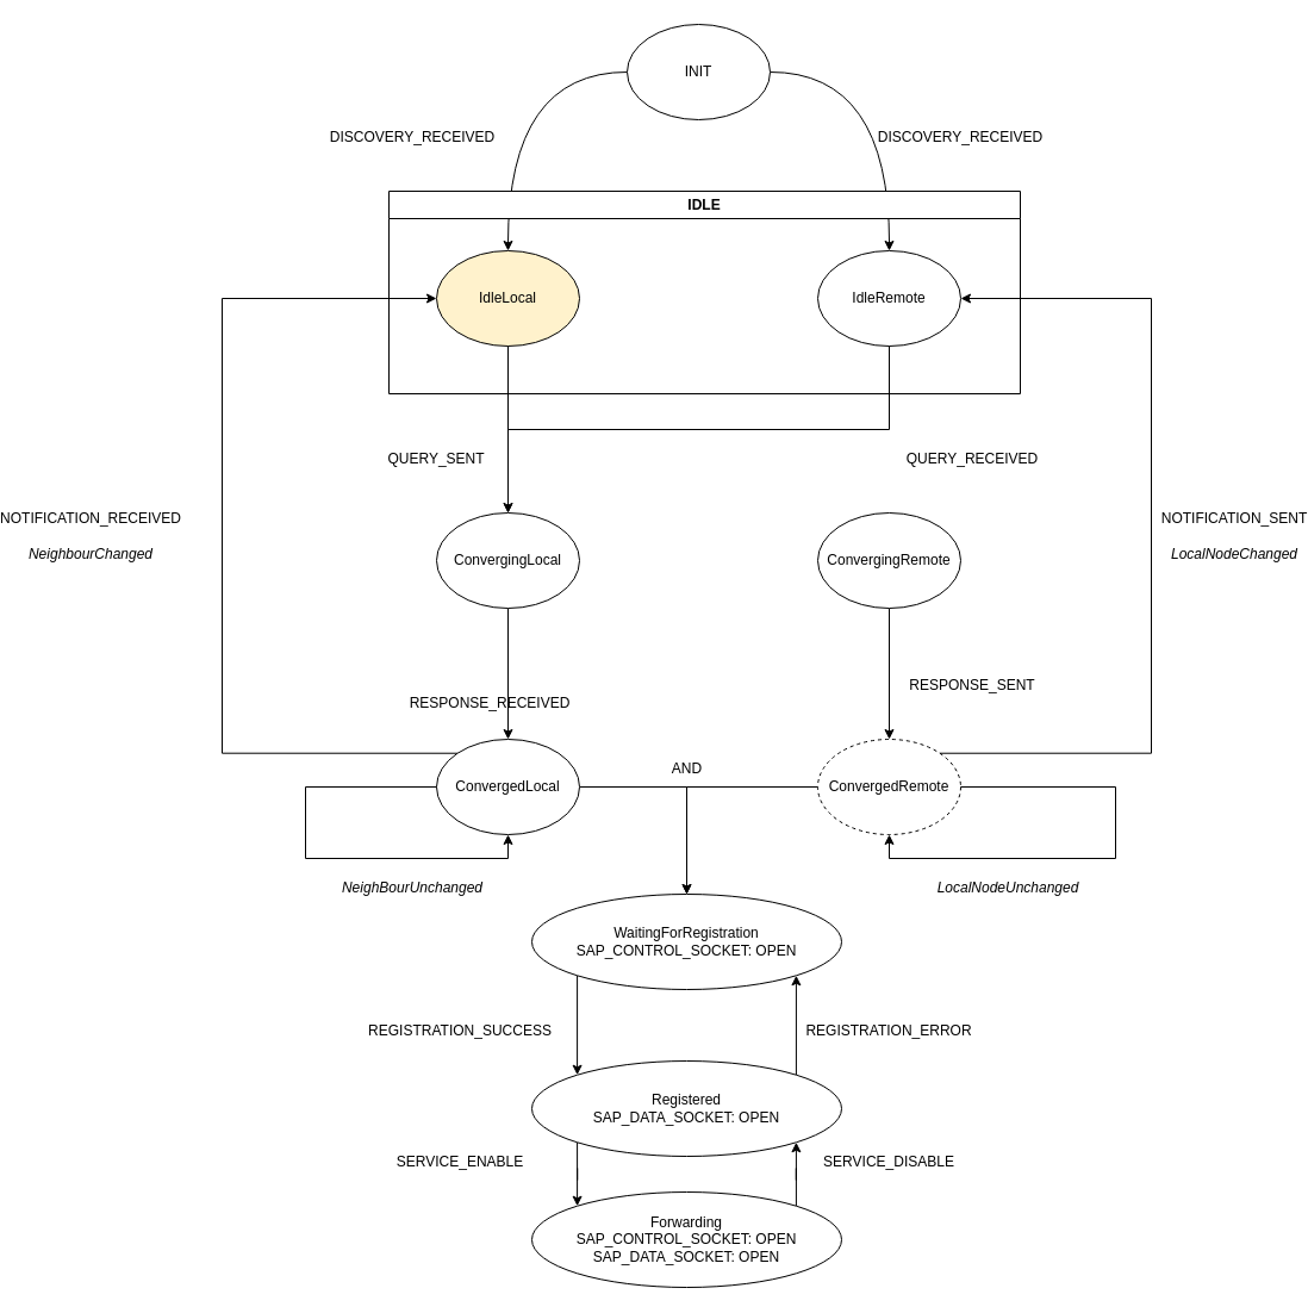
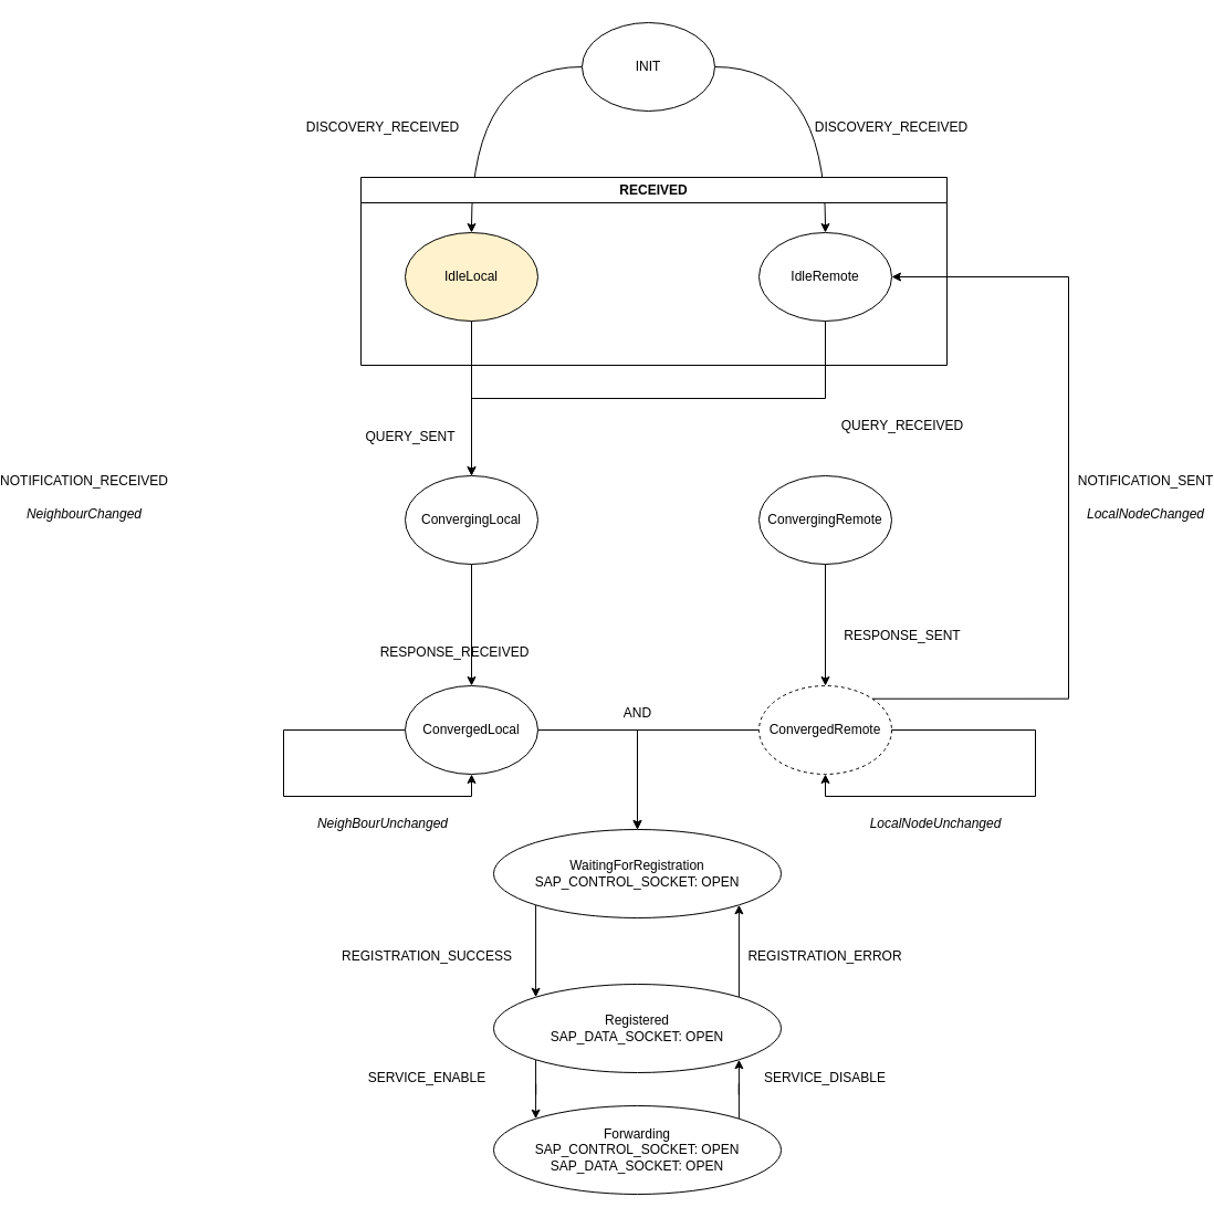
  <mxCell id="0" />
  <mxCell id="1" parent="0" />
  <mxCell id="2" style="edgeStyle=orthogonalEdgeStyle;rounded=0;orthogonalLoop=1;jettySize=auto;html=1;entryX=0.5;entryY=0;entryDx=0;entryDy=0;curved=1;" edge="1" parent="1" source="4" target="6"><mxGeometry relative="1" as="geometry" /></mxCell>
  <mxCell id="3" style="edgeStyle=orthogonalEdgeStyle;rounded=0;orthogonalLoop=1;jettySize=auto;html=1;exitX=1;exitY=0.5;exitDx=0;exitDy=0;entryX=0.5;entryY=0;entryDx=0;entryDy=0;curved=1;" edge="1" parent="1" source="4" target="7"><mxGeometry relative="1" as="geometry" /></mxCell>
  <mxCell id="4" value="INIT" style="ellipse;whiteSpace=wrap;html=1;" vertex="1" parent="1"><mxGeometry x="500" y="20" width="120" height="80" as="geometry" /></mxCell>
- <mxCell id="5" value="IDLE" style="swimlane;whiteSpace=wrap;html=1;" vertex="1" parent="1"><mxGeometry x="300" y="160" width="530" height="170" as="geometry" /></mxCell>
+ <mxCell id="5" value="RECEIVED" style="swimlane;whiteSpace=wrap;html=1;" vertex="1" parent="1"><mxGeometry x="300" y="160" width="530" height="170" as="geometry" /></mxCell>
  <mxCell id="6" value="IdleLocal" style="ellipse;whiteSpace=wrap;html=1;fillColor=#fff2cc;" vertex="1" parent="5"><mxGeometry x="40" y="50" width="120" height="80" as="geometry" /></mxCell>
  <mxCell id="7" value="IdleRemote" style="ellipse;whiteSpace=wrap;html=1;" vertex="1" parent="5"><mxGeometry x="360" y="50" width="120" height="80" as="geometry" /></mxCell>
  <mxCell id="8" value="DISCOVERY_RECEIVED" style="text;html=1;align=center;verticalAlign=middle;whiteSpace=wrap;rounded=0;" vertex="1" parent="1"><mxGeometry x="750" y="100" width="60" height="30" as="geometry" /></mxCell>
  <mxCell id="9" value="DISCOVERY_RECEIVED" style="text;html=1;align=center;verticalAlign=middle;whiteSpace=wrap;rounded=0;" vertex="1" parent="1"><mxGeometry x="290" y="100" width="60" height="30" as="geometry" /></mxCell>
  <mxCell id="10" style="edgeStyle=orthogonalEdgeStyle;rounded=0;orthogonalLoop=1;jettySize=auto;html=1;exitX=0.5;exitY=1;exitDx=0;exitDy=0;" edge="1" parent="1" source="11" target="20"><mxGeometry relative="1" as="geometry" /></mxCell>
  <mxCell id="11" value="ConvergingLocal" style="ellipse;whiteSpace=wrap;html=1;" vertex="1" parent="1"><mxGeometry x="340" y="430" width="120" height="80" as="geometry" /></mxCell>
  <mxCell id="12" style="edgeStyle=orthogonalEdgeStyle;rounded=0;orthogonalLoop=1;jettySize=auto;html=1;exitX=0.5;exitY=1;exitDx=0;exitDy=0;" edge="1" parent="1" source="13" target="23"><mxGeometry relative="1" as="geometry" /></mxCell>
  <mxCell id="13" value="ConvergingRemote" style="ellipse;whiteSpace=wrap;html=1;" vertex="1" parent="1"><mxGeometry x="660" y="430" width="120" height="80" as="geometry" /></mxCell>
  <mxCell id="14" style="edgeStyle=orthogonalEdgeStyle;rounded=0;orthogonalLoop=1;jettySize=auto;html=1;exitX=0.5;exitY=1;exitDx=0;exitDy=0;endArrow=open;" edge="1" parent="1" source="6" target="11"><mxGeometry relative="1" as="geometry" /></mxCell>
  <mxCell id="15" style="edgeStyle=orthogonalEdgeStyle;rounded=0;orthogonalLoop=1;jettySize=auto;html=1;exitX=0.5;exitY=1;exitDx=0;exitDy=0;" edge="1" parent="1" source="7" target="11"><mxGeometry relative="1" as="geometry" /></mxCell>
- <mxCell id="16" value="QUERY_SENT" style="text;html=1;align=center;verticalAlign=middle;whiteSpace=wrap;rounded=0;" vertex="1" parent="1"><mxGeometry x="310" y="370" width="60" height="30" as="geometry" /></mxCell>
+ <mxCell id="16" value="QUERY_SENT" style="text;html=1;align=center;verticalAlign=middle;whiteSpace=wrap;rounded=0;" vertex="1" parent="1"><mxGeometry x="315" y="380" width="60" height="30" as="geometry" /></mxCell>
  <mxCell id="17" value="QUERY_RECEIVED" style="text;html=1;align=center;verticalAlign=middle;whiteSpace=wrap;rounded=0;" vertex="1" parent="1"><mxGeometry x="760" y="370" width="60" height="30" as="geometry" /></mxCell>
- <mxCell id="18" style="edgeStyle=orthogonalEdgeStyle;rounded=0;orthogonalLoop=1;jettySize=auto;html=1;exitX=0;exitY=0;exitDx=0;exitDy=0;entryX=0;entryY=0.5;entryDx=0;entryDy=0;" edge="1" parent="1" source="20" target="6"><mxGeometry relative="1" as="geometry"><Array as="points"><mxPoint x="160" y="632" /><mxPoint x="160" y="250" /></Array></mxGeometry></mxCell>
  <mxCell id="19" style="edgeStyle=orthogonalEdgeStyle;rounded=0;orthogonalLoop=1;jettySize=auto;html=1;exitX=1;exitY=0.5;exitDx=0;exitDy=0;" edge="1" parent="1" source="20" target="35"><mxGeometry relative="1" as="geometry" /></mxCell>
  <mxCell id="20" value="ConvergedLocal" style="ellipse;whiteSpace=wrap;html=1;" vertex="1" parent="1"><mxGeometry x="340" y="620" width="120" height="80" as="geometry" /></mxCell>
  <mxCell id="21" style="edgeStyle=orthogonalEdgeStyle;rounded=0;orthogonalLoop=1;jettySize=auto;html=1;exitX=1;exitY=0;exitDx=0;exitDy=0;entryX=1;entryY=0.5;entryDx=0;entryDy=0;" edge="1" parent="1" source="23" target="7"><mxGeometry relative="1" as="geometry"><Array as="points"><mxPoint x="940" y="632" /><mxPoint x="940" y="250" /></Array></mxGeometry></mxCell>
  <mxCell id="22" style="edgeStyle=orthogonalEdgeStyle;rounded=0;orthogonalLoop=1;jettySize=auto;html=1;exitX=0;exitY=0.5;exitDx=0;exitDy=0;entryX=0.5;entryY=0;entryDx=0;entryDy=0;" edge="1" parent="1" source="23" target="35"><mxGeometry relative="1" as="geometry"><mxPoint x="550" y="830" as="targetPoint" /><Array as="points"><mxPoint x="550" y="660" /></Array></mxGeometry></mxCell>
  <mxCell id="23" value="ConvergedRemote" style="ellipse;whiteSpace=wrap;html=1;dashed=1;" vertex="1" parent="1"><mxGeometry x="660" y="620" width="120" height="80" as="geometry" /></mxCell>
  <mxCell id="24" value="RESPONSE_SENT" style="text;html=1;align=center;verticalAlign=middle;whiteSpace=wrap;rounded=0;" vertex="1" parent="1"><mxGeometry x="760" y="560" width="60" height="30" as="geometry" /></mxCell>
  <mxCell id="25" value="RESPONSE_RECEIVED" style="text;html=1;align=center;verticalAlign=middle;whiteSpace=wrap;rounded=0;" vertex="1" parent="1"><mxGeometry x="355" y="575" width="60" height="30" as="geometry" /></mxCell>
  <mxCell id="26" style="edgeStyle=orthogonalEdgeStyle;rounded=0;orthogonalLoop=1;jettySize=auto;html=1;exitX=0;exitY=0.5;exitDx=0;exitDy=0;" edge="1" parent="1" source="20" target="20"><mxGeometry relative="1" as="geometry"><Array as="points"><mxPoint x="230" y="660" /><mxPoint x="230" y="720" /><mxPoint x="400" y="720" /></Array></mxGeometry></mxCell>
  <mxCell id="27" value="&lt;i&gt;NeighBourUnchanged&lt;/i&gt;" style="text;html=1;align=center;verticalAlign=middle;whiteSpace=wrap;rounded=0;" vertex="1" parent="1"><mxGeometry x="290" y="730" width="60" height="30" as="geometry" /></mxCell>
  <mxCell id="28" value="&lt;i&gt;LocalNodeUnchanged&lt;/i&gt;" style="text;html=1;align=center;verticalAlign=middle;whiteSpace=wrap;rounded=0;" vertex="1" parent="1"><mxGeometry x="790" y="730" width="60" height="30" as="geometry" /></mxCell>
  <mxCell id="29" style="edgeStyle=orthogonalEdgeStyle;rounded=0;orthogonalLoop=1;jettySize=auto;html=1;exitX=1;exitY=0.5;exitDx=0;exitDy=0;entryX=0.5;entryY=1;entryDx=0;entryDy=0;" edge="1" parent="1" source="23" target="23"><mxGeometry relative="1" as="geometry"><Array as="points"><mxPoint x="910" y="660" /><mxPoint x="910" y="720" /><mxPoint x="720" y="720" /></Array></mxGeometry></mxCell>
  <mxCell id="30" value="NOTIFICATION_SENT" style="text;html=1;align=center;verticalAlign=middle;whiteSpace=wrap;rounded=0;" vertex="1" parent="1"><mxGeometry x="980" y="420" width="60" height="30" as="geometry" /></mxCell>
  <mxCell id="31" value="&lt;i&gt;LocalNodeChanged&lt;/i&gt;" style="text;html=1;align=center;verticalAlign=middle;whiteSpace=wrap;rounded=0;" vertex="1" parent="1"><mxGeometry x="980" y="450" width="60" height="30" as="geometry" /></mxCell>
  <mxCell id="32" value="NOTIFICATION_RECEIVED" style="text;html=1;align=center;verticalAlign=middle;whiteSpace=wrap;rounded=0;" vertex="1" parent="1"><mxGeometry x="20" y="420" width="60" height="30" as="geometry" /></mxCell>
  <mxCell id="33" value="&lt;i&gt;NeighbourChanged&lt;/i&gt;" style="text;html=1;align=center;verticalAlign=middle;whiteSpace=wrap;rounded=0;" vertex="1" parent="1"><mxGeometry x="20" y="450" width="60" height="30" as="geometry" /></mxCell>
  <mxCell id="34" style="edgeStyle=orthogonalEdgeStyle;rounded=0;orthogonalLoop=1;jettySize=auto;html=1;exitX=0;exitY=1;exitDx=0;exitDy=0;entryX=0;entryY=0;entryDx=0;entryDy=0;" edge="1" parent="1" source="35" target="39"><mxGeometry relative="1" as="geometry" /></mxCell>
  <mxCell id="35" value="WaitingForRegistration&lt;div&gt;SAP_CONTROL_SOCKET: OPEN&lt;/div&gt;" style="ellipse;whiteSpace=wrap;html=1;" vertex="1" parent="1"><mxGeometry x="420" y="750" width="260" height="80" as="geometry" /></mxCell>
  <mxCell id="36" value="AND" style="text;html=1;align=center;verticalAlign=middle;whiteSpace=wrap;rounded=0;" vertex="1" parent="1"><mxGeometry x="507.5" y="630" width="85" height="30" as="geometry" /></mxCell>
  <mxCell id="37" style="edgeStyle=orthogonalEdgeStyle;rounded=0;orthogonalLoop=1;jettySize=auto;html=1;exitX=0;exitY=1;exitDx=0;exitDy=0;entryX=0;entryY=0;entryDx=0;entryDy=0;" edge="1" parent="1" source="39" target="43"><mxGeometry relative="1" as="geometry" /></mxCell>
  <mxCell id="38" style="edgeStyle=orthogonalEdgeStyle;rounded=0;orthogonalLoop=1;jettySize=auto;html=1;exitX=1;exitY=0;exitDx=0;exitDy=0;entryX=1;entryY=1;entryDx=0;entryDy=0;" edge="1" parent="1" source="39" target="35"><mxGeometry relative="1" as="geometry" /></mxCell>
  <mxCell id="39" value="Registered&lt;div&gt;SAP_DATA_SOCKET: OPEN&lt;/div&gt;" style="ellipse;whiteSpace=wrap;html=1;" vertex="1" parent="1"><mxGeometry x="420" y="890" width="260" height="80" as="geometry" /></mxCell>
  <mxCell id="40" value="REGISTRATION_SUCCESS" style="text;html=1;align=center;verticalAlign=middle;whiteSpace=wrap;rounded=0;" vertex="1" parent="1"><mxGeometry x="330" y="850" width="60" height="30" as="geometry" /></mxCell>
  <mxCell id="41" value="REGISTRATION_ERROR" style="text;html=1;align=center;verticalAlign=middle;whiteSpace=wrap;rounded=0;" vertex="1" parent="1"><mxGeometry x="690" y="850" width="60" height="30" as="geometry" /></mxCell>
  <mxCell id="42" style="edgeStyle=orthogonalEdgeStyle;rounded=0;orthogonalLoop=1;jettySize=auto;html=1;exitX=1;exitY=0;exitDx=0;exitDy=0;entryX=1;entryY=1;entryDx=0;entryDy=0;" edge="1" parent="1" source="43" target="39"><mxGeometry relative="1" as="geometry" /></mxCell>
  <mxCell id="43" value="&lt;div&gt;Forwarding&lt;/div&gt;&lt;div&gt;SAP_CONTROL_SOCKET: OPEN&lt;/div&gt;&lt;div&gt;SAP_DATA_SOCKET: OPEN&lt;/div&gt;" style="ellipse;whiteSpace=wrap;html=1;" vertex="1" parent="1"><mxGeometry x="420" y="1000" width="260" height="80" as="geometry" /></mxCell>
  <mxCell id="44" value="SERVICE_ENABLE" style="text;html=1;align=center;verticalAlign=middle;whiteSpace=wrap;rounded=0;" vertex="1" parent="1"><mxGeometry x="330" y="960" width="60" height="30" as="geometry" /></mxCell>
  <mxCell id="45" value="SERVICE_DISABLE" style="text;html=1;align=center;verticalAlign=middle;whiteSpace=wrap;rounded=0;" vertex="1" parent="1"><mxGeometry x="690" y="960" width="60" height="30" as="geometry" /></mxCell>
